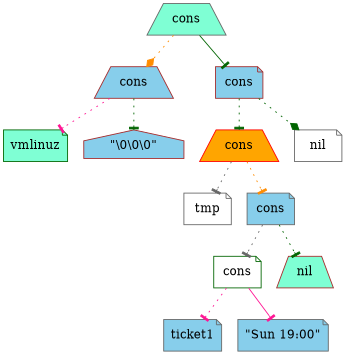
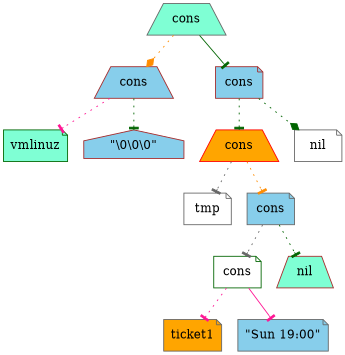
  digraph {
    node [style=filled fillcolor=skyblue color=gray40 shape=note]
    edge [color=darkgreen style=dotted arrowhead=tee]
    n1 [label=cons fillcolor=aquamarine shape=trapezium]
    n2 [label=cons color=brown shape=trapezium]
    n3 [label=cons color=brown]
    n4 [label=vmlinuz fillcolor=aquamarine color=darkgreen]
    n5 [label="\"\\0\\0\\0\"" color=brown shape=house]
    n6 [label=cons fillcolor=orange color=red shape=trapezium]
    n7 [label=nil fillcolor=white]
    n8 [label=tmp fillcolor=white]
    n9 [label=cons]
    n10 [label=cons fillcolor=white color=darkgreen]
    n11 [label=nil fillcolor=aquamarine color=brown shape=trapezium]
-   n12 [label=ticket1]
+   n12 [label=ticket1 fillcolor=orange]
    n13 [label="\"Sun 19:00\""]
    n1 -> n2 [color=darkorange arrowhead=diamond]
    n1 -> n3 [style=solid]
    n2 -> n4 [color=deeppink]
    n2 -> n5
    n3 -> n6
    n3 -> n7 [arrowhead=diamond]
    n6 -> n8 [color=gray40]
    n6 -> n9 [color=darkorange]
    n9 -> n10 [color=gray40]
    n9 -> n11
    n10 -> n12 [color=deeppink]
    n10 -> n13 [color=deeppink style=solid]
  }
